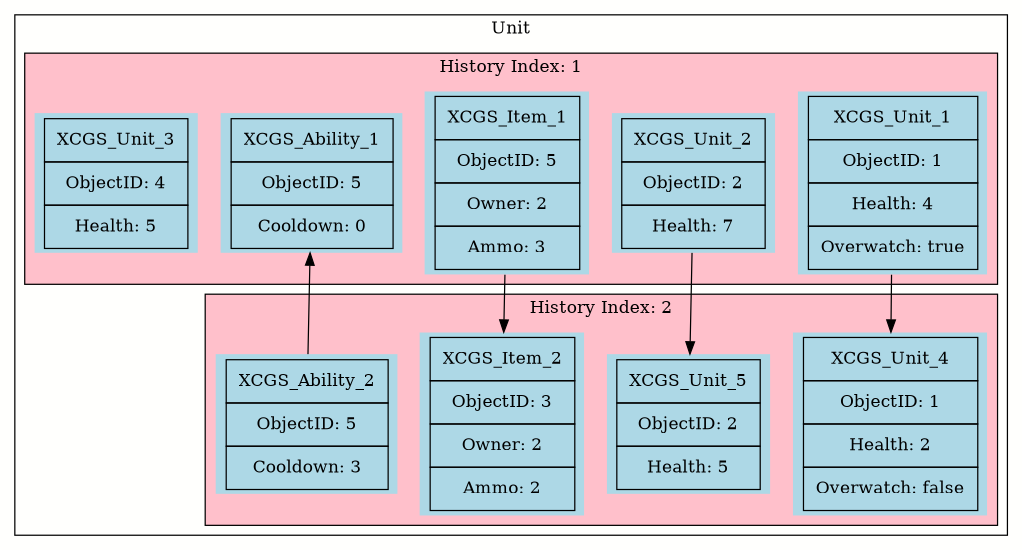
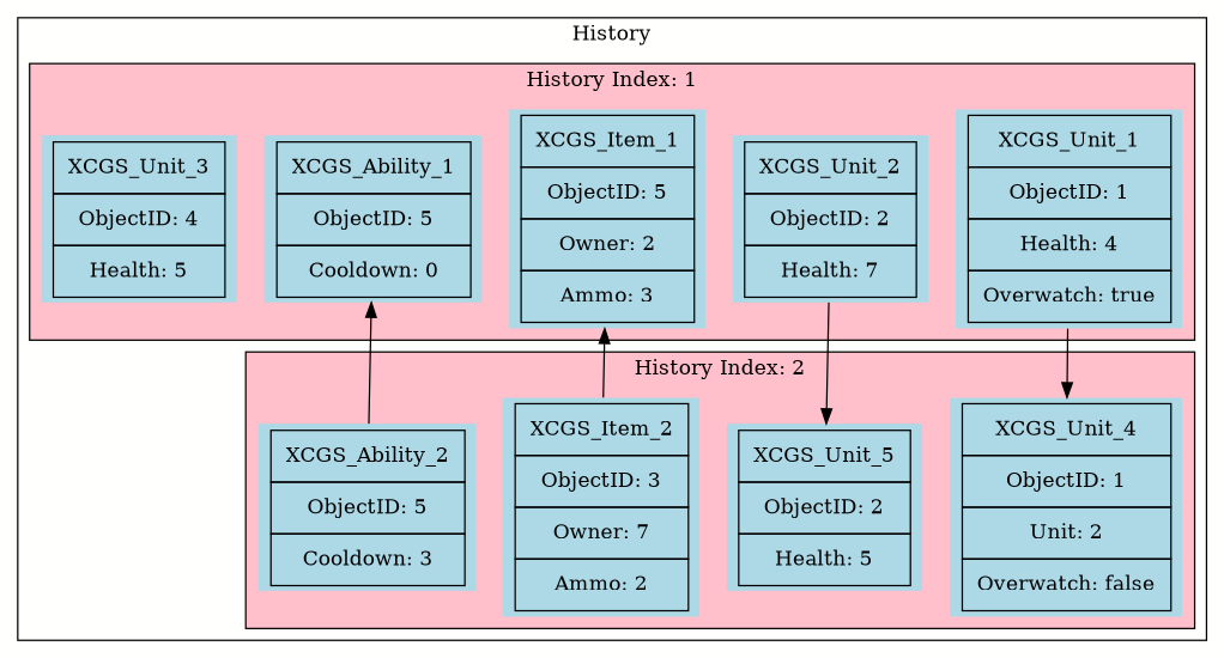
  digraph {
    bgcolor="#fffffd"
    node [fillcolor=lightblue shape=none style=filled]
    n1 [label=<<table border="0" cellspacing="0" cellpadding="9">                 <tr><td border="1">XCGS_Unit_1</td></tr>                 <tr><td border="1">ObjectID: 1</td></tr>                 <tr><td border="1">Health: 4</td></tr>                 <tr><td border="1">Overwatch: true</td></tr>                 </table>>]
    n2 [label=<<table border="0" cellspacing="0" cellpadding="9">                 <tr><td border="1">XCGS_Unit_2</td></tr>                 <tr><td border="1">ObjectID: 2</td></tr>                 <tr><td border="1">Health: 7</td></tr>                 </table>>]
    n3 [label=<<table border="0" cellspacing="0" cellpadding="9">                 <tr><td border="1">XCGS_Item_1</td></tr>                 <tr><td border="1">ObjectID: 5</td></tr>                 <tr><td border="1">Owner: 2</td></tr>                 <tr><td border="1">Ammo: 3</td></tr>                 </table>>]
    n4 [label=<<table border="0" cellspacing="0" cellpadding="9">                 <tr><td border="1">XCGS_Ability_1</td></tr>                 <tr><td border="1">ObjectID: 5</td></tr>                 <tr><td border="1">Cooldown: 0</td></tr>                 </table>>]
    n5 [label=<<table border="0" cellspacing="0" cellpadding="9">                 <tr><td border="1">XCGS_Unit_3</td></tr>                 <tr><td border="1">ObjectID: 4</td></tr>                 <tr><td border="1">Health: 5</td></tr>                 </table>>]
-   n6 [label=<<table border="0" cellspacing="0" cellpadding="9">                 <tr><td border="1">XCGS_Unit_4</td></tr>                 <tr><td border="1">ObjectID: 1</td></tr>                 <tr><td border="1">Health: 2</td></tr>                 <tr><td border="1">Overwatch: false</td></tr>                 </table>>]
+   n6 [label=<<table border="0" cellspacing="0" cellpadding="9">                 <tr><td border="1">XCGS_Unit_4</td></tr>                 <tr><td border="1">ObjectID: 1</td></tr>                 <tr><td border="1">Unit: 2</td></tr>                 <tr><td border="1">Overwatch: false</td></tr>                 </table>>]
    n7 [label=<<table border="0" cellspacing="0" cellpadding="9">                 <tr><td border="1">XCGS_Unit_5</td></tr>                 <tr><td border="1">ObjectID: 2</td></tr>                 <tr><td border="1">Health: 5</td></tr>                 </table>>]
-   n8 [label=<<table border="0" cellspacing="0" cellpadding="9">                 <tr><td border="1">XCGS_Item_2</td></tr>                 <tr><td border="1">ObjectID: 3</td></tr>                 <tr><td border="1">Owner: 2</td></tr>                 <tr><td border="1">Ammo: 2</td></tr>                 </table>>]
+   n8 [label=<<table border="0" cellspacing="0" cellpadding="9">                 <tr><td border="1">XCGS_Item_2</td></tr>                 <tr><td border="1">ObjectID: 3</td></tr>                 <tr><td border="1">Owner: 7</td></tr>                 <tr><td border="1">Ammo: 2</td></tr>                 </table>>]
    n9 [label=<<table border="0" cellspacing="0" cellpadding="9">                 <tr><td border="1">XCGS_Ability_2</td></tr>                 <tr><td border="1">ObjectID: 5</td></tr>                 <tr><td border="1">Cooldown: 3</td></tr>                 </table>>]
    subgraph cluster_1 {
-     label=Unit
+     label=History
      subgraph cluster_2 {
        bgcolor=pink
        label="History Index: 1"
        n1
        n2
        n3
        n4
        n5
      }
      subgraph cluster_3 {
        bgcolor=pink
        label="History Index: 2"
        n6
        n7
        n8
        n9
      }
    }
    n1 -> n6
    n2 -> n7
-   n3 -> n8
+   n8 -> n3
    n9 -> n4
  }
